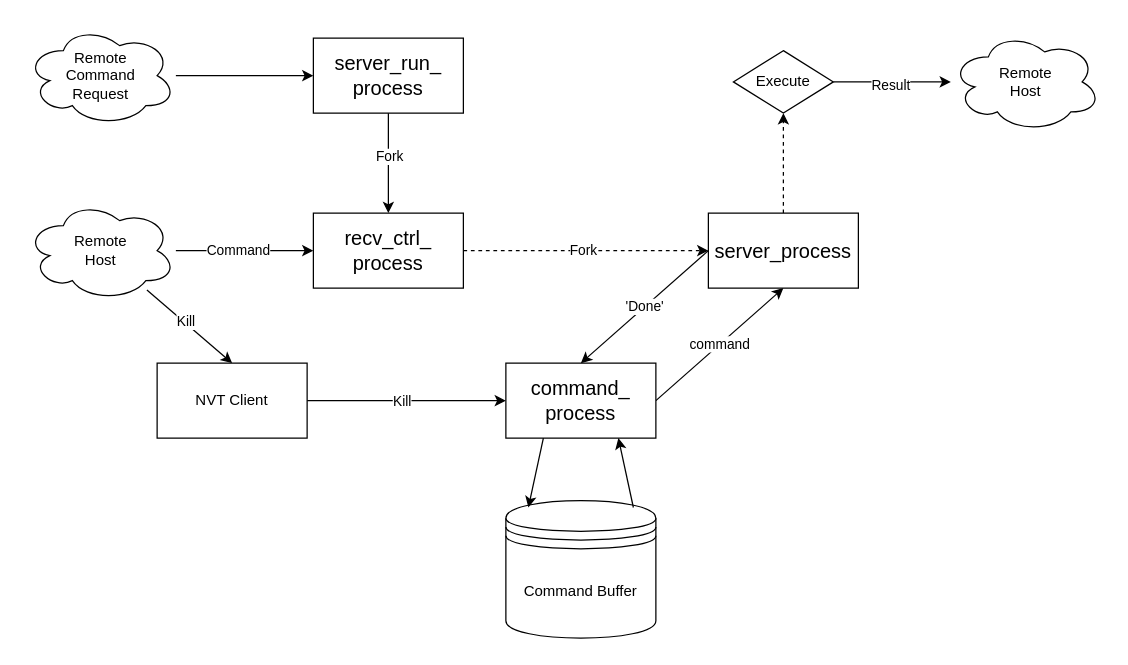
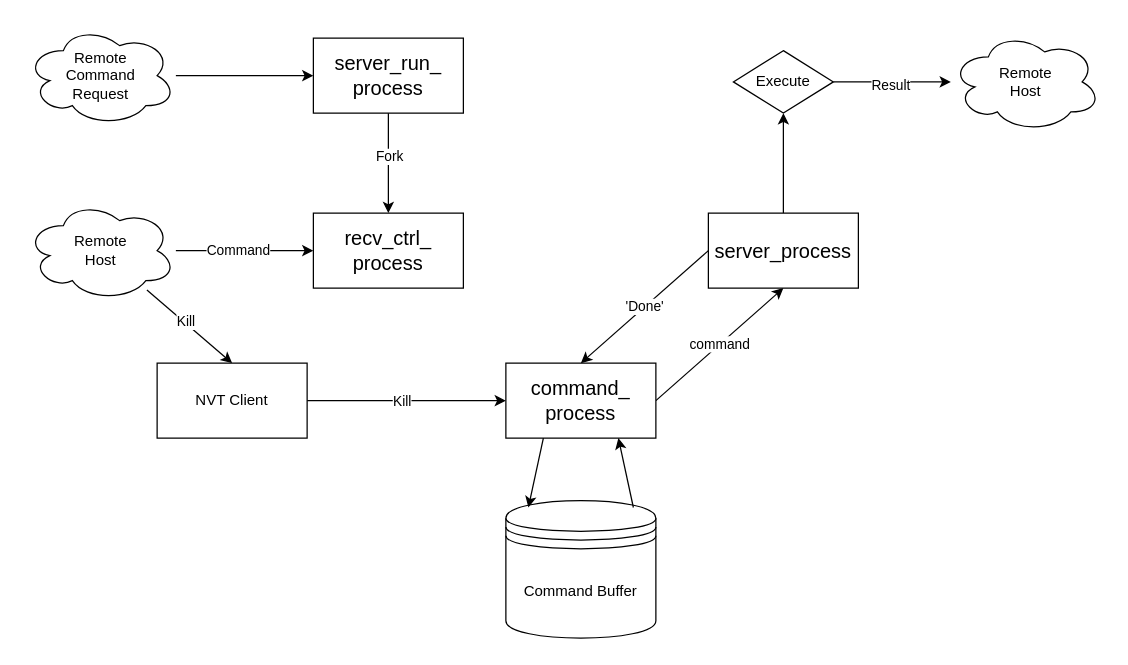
  <mxCell id="0" />
  <mxCell id="1" parent="0" />
  <mxCell id="2" value="&lt;font style=&quot;font-size: 16px;&quot;&gt;server_run_&lt;br&gt;process&lt;br&gt;&lt;/font&gt;" style="rounded=0;whiteSpace=wrap;html=1;" vertex="1" parent="1"><mxGeometry x="250" y="30" width="120" height="60" as="geometry" /></mxCell>
  <mxCell id="3" value="" style="endArrow=classic;html=1;rounded=0;exitX=0.5;exitY=1;exitDx=0;exitDy=0;entryX=0.5;entryY=0;entryDx=0;entryDy=0;" edge="1" parent="1" source="2" target="7"><mxGeometry width="50" height="50" relative="1" as="geometry"><mxPoint x="120" y="250" as="sourcePoint" /><mxPoint x="310" y="10" as="targetPoint" /></mxGeometry></mxCell>
  <mxCell id="4" value="Fork" style="edgeLabel;html=1;align=center;verticalAlign=middle;resizable=0;points=[];" vertex="1" connectable="0" parent="3"><mxGeometry x="0.155" y="1" relative="1" as="geometry"><mxPoint x="-1" y="-12" as="offset" /></mxGeometry></mxCell>
- <mxCell id="5" style="edgeStyle=orthogonalEdgeStyle;rounded=0;orthogonalLoop=1;jettySize=auto;html=1;entryX=0;entryY=0.5;entryDx=0;entryDy=0;dashed=1;" edge="1" parent="1" source="7" target="10"><mxGeometry relative="1" as="geometry" /></mxCell>
- <mxCell id="6" value="Fork" style="edgeLabel;html=1;align=center;verticalAlign=middle;resizable=0;points=[];" vertex="1" connectable="0" parent="5"><mxGeometry x="-0.031" y="1" relative="1" as="geometry"><mxPoint as="offset" /></mxGeometry></mxCell>
  <mxCell id="7" value="&lt;font style=&quot;font-size: 16px;&quot;&gt;recv_ctrl_&lt;br&gt;process&lt;br&gt;&lt;/font&gt;" style="rounded=0;whiteSpace=wrap;html=1;" vertex="1" parent="1"><mxGeometry x="250" y="170" width="120" height="60" as="geometry" /></mxCell>
  <mxCell id="8" value="command" style="rounded=0;orthogonalLoop=1;jettySize=auto;html=1;exitX=1;exitY=0.5;exitDx=0;exitDy=0;entryX=0.5;entryY=1;entryDx=0;entryDy=0;" edge="1" parent="1" source="11" target="10"><mxGeometry relative="1" as="geometry"><mxPoint x="520" y="320" as="sourcePoint" /><mxPoint x="480" y="300" as="targetPoint" /></mxGeometry></mxCell>
- <mxCell id="9" style="rounded=0;orthogonalLoop=1;jettySize=auto;html=1;entryX=0.5;entryY=1;entryDx=0;entryDy=0;exitX=0.5;exitY=0;exitDx=0;exitDy=0;dashed=1;" edge="1" parent="1" source="10" target="21"><mxGeometry relative="1" as="geometry" /></mxCell>
+ <mxCell id="9" style="rounded=0;orthogonalLoop=1;jettySize=auto;html=1;entryX=0.5;entryY=1;entryDx=0;entryDy=0;exitX=0.5;exitY=0;exitDx=0;exitDy=0;" edge="1" parent="1" source="10" target="21"><mxGeometry relative="1" as="geometry" /></mxCell>
  <mxCell id="10" value="&lt;font style=&quot;font-size: 16px;&quot;&gt;server_process&lt;br&gt;&lt;/font&gt;" style="rounded=0;whiteSpace=wrap;html=1;" vertex="1" parent="1"><mxGeometry x="566" y="170" width="120" height="60" as="geometry" /></mxCell>
  <mxCell id="11" value="&lt;font style=&quot;font-size: 16px;&quot;&gt;command_&lt;br&gt;process&lt;br&gt;&lt;/font&gt;" style="rounded=0;whiteSpace=wrap;html=1;" vertex="1" parent="1"><mxGeometry x="404" y="290" width="120" height="60" as="geometry" /></mxCell>
  <mxCell id="12" value="Command Buffer" style="shape=datastore;whiteSpace=wrap;html=1;" vertex="1" parent="1"><mxGeometry x="404" y="400" width="120" height="110" as="geometry" /></mxCell>
  <mxCell id="13" value="" style="endArrow=classic;html=1;rounded=0;exitX=0.25;exitY=1;exitDx=0;exitDy=0;entryX=0.15;entryY=0.05;entryDx=0;entryDy=0;entryPerimeter=0;" edge="1" parent="1" source="11" target="12"><mxGeometry width="50" height="50" relative="1" as="geometry"><mxPoint x="230" y="440" as="sourcePoint" /><mxPoint x="280" y="390" as="targetPoint" /></mxGeometry></mxCell>
  <mxCell id="14" value="" style="endArrow=classic;html=1;rounded=0;exitX=0.85;exitY=0.05;exitDx=0;exitDy=0;entryX=0.75;entryY=1;entryDx=0;entryDy=0;exitPerimeter=0;" edge="1" parent="1" source="12" target="11"><mxGeometry width="50" height="50" relative="1" as="geometry"><mxPoint x="580" y="410" as="sourcePoint" /><mxPoint x="630" y="360" as="targetPoint" /></mxGeometry></mxCell>
  <mxCell id="15" value="'Done'" style="endArrow=classic;html=1;rounded=0;exitX=0;exitY=0.5;exitDx=0;exitDy=0;entryX=0.5;entryY=0;entryDx=0;entryDy=0;" edge="1" parent="1" source="10" target="11"><mxGeometry width="50" height="50" relative="1" as="geometry"><mxPoint x="490" y="290" as="sourcePoint" /><mxPoint x="540" y="240" as="targetPoint" /></mxGeometry></mxCell>
  <mxCell id="16" value="Command" style="edgeStyle=orthogonalEdgeStyle;rounded=0;orthogonalLoop=1;jettySize=auto;html=1;entryX=0;entryY=0.5;entryDx=0;entryDy=0;" edge="1" parent="1" source="19" target="7"><mxGeometry x="-0.091" relative="1" as="geometry"><mxPoint as="offset" /></mxGeometry></mxCell>
  <mxCell id="17" style="rounded=0;orthogonalLoop=1;jettySize=auto;html=1;entryX=0.5;entryY=0;entryDx=0;entryDy=0;" edge="1" parent="1" source="19" target="26"><mxGeometry relative="1" as="geometry" /></mxCell>
  <mxCell id="18" value="Kill" style="edgeLabel;html=1;align=center;verticalAlign=middle;resizable=0;points=[];" vertex="1" connectable="0" parent="17"><mxGeometry x="-0.111" y="1" relative="1" as="geometry"><mxPoint as="offset" /></mxGeometry></mxCell>
  <mxCell id="19" value="Remote&lt;br&gt;Host" style="ellipse;shape=cloud;whiteSpace=wrap;html=1;" vertex="1" parent="1"><mxGeometry x="20" y="160" width="120" height="80" as="geometry" /></mxCell>
  <mxCell id="20" value="Remote&lt;br&gt;Host" style="ellipse;shape=cloud;whiteSpace=wrap;html=1;" vertex="1" parent="1"><mxGeometry x="760" y="25" width="120" height="80" as="geometry" /></mxCell>
  <mxCell id="21" value="Execute" style="rhombus;whiteSpace=wrap;html=1;" vertex="1" parent="1"><mxGeometry x="586" y="40" width="80" height="50" as="geometry" /></mxCell>
  <mxCell id="22" style="rounded=0;orthogonalLoop=1;jettySize=auto;html=1;exitX=1;exitY=0.5;exitDx=0;exitDy=0;" edge="1" parent="1" source="21" target="20"><mxGeometry relative="1" as="geometry"><mxPoint x="636" y="180" as="sourcePoint" /><mxPoint x="736" y="130" as="targetPoint" /></mxGeometry></mxCell>
  <mxCell id="23" value="Result" style="edgeLabel;html=1;align=center;verticalAlign=middle;resizable=0;points=[];" vertex="1" connectable="0" parent="22"><mxGeometry x="-0.053" y="-2" relative="1" as="geometry"><mxPoint as="offset" /></mxGeometry></mxCell>
  <mxCell id="24" style="rounded=0;orthogonalLoop=1;jettySize=auto;html=1;entryX=0;entryY=0.5;entryDx=0;entryDy=0;" edge="1" parent="1" source="26" target="11"><mxGeometry relative="1" as="geometry" /></mxCell>
  <mxCell id="25" value="Kill" style="edgeLabel;html=1;align=center;verticalAlign=middle;resizable=0;points=[];" vertex="1" connectable="0" parent="24"><mxGeometry x="0.06" relative="1" as="geometry"><mxPoint x="-9" as="offset" /></mxGeometry></mxCell>
  <mxCell id="26" value="NVT Client" style="rounded=0;whiteSpace=wrap;html=1;" vertex="1" parent="1"><mxGeometry x="125" y="290" width="120" height="60" as="geometry" /></mxCell>
  <mxCell id="27" style="edgeStyle=orthogonalEdgeStyle;rounded=0;orthogonalLoop=1;jettySize=auto;html=1;entryX=0;entryY=0.5;entryDx=0;entryDy=0;" edge="1" parent="1" source="28" target="2"><mxGeometry relative="1" as="geometry" /></mxCell>
  <mxCell id="28" value="Remote&lt;br&gt;Command&lt;br&gt;Request" style="ellipse;shape=cloud;whiteSpace=wrap;html=1;" vertex="1" parent="1"><mxGeometry x="20" y="20" width="120" height="80" as="geometry" /></mxCell>
